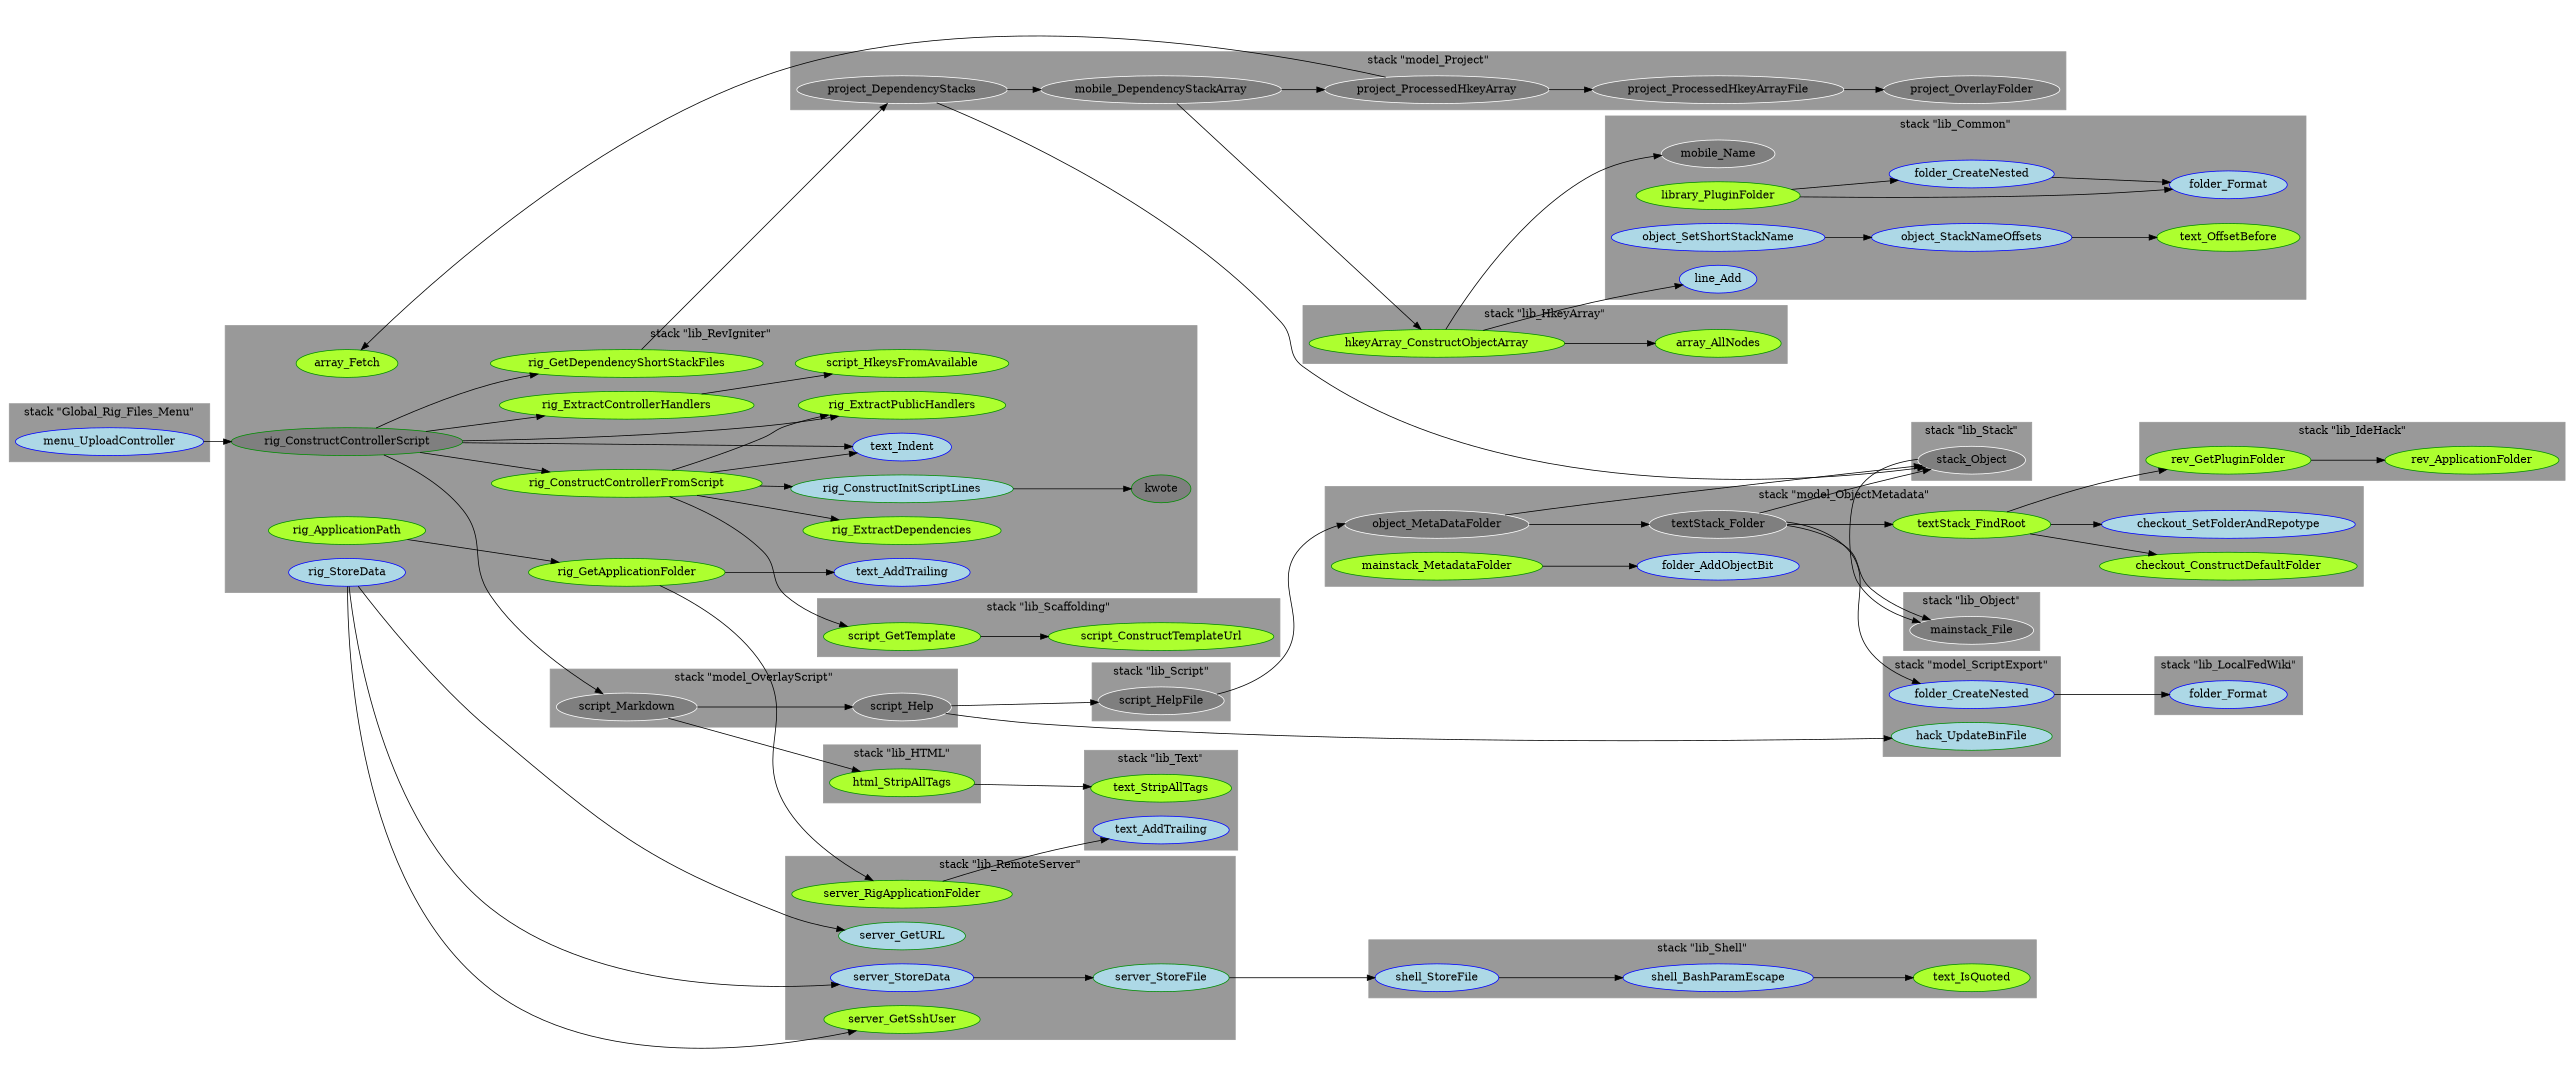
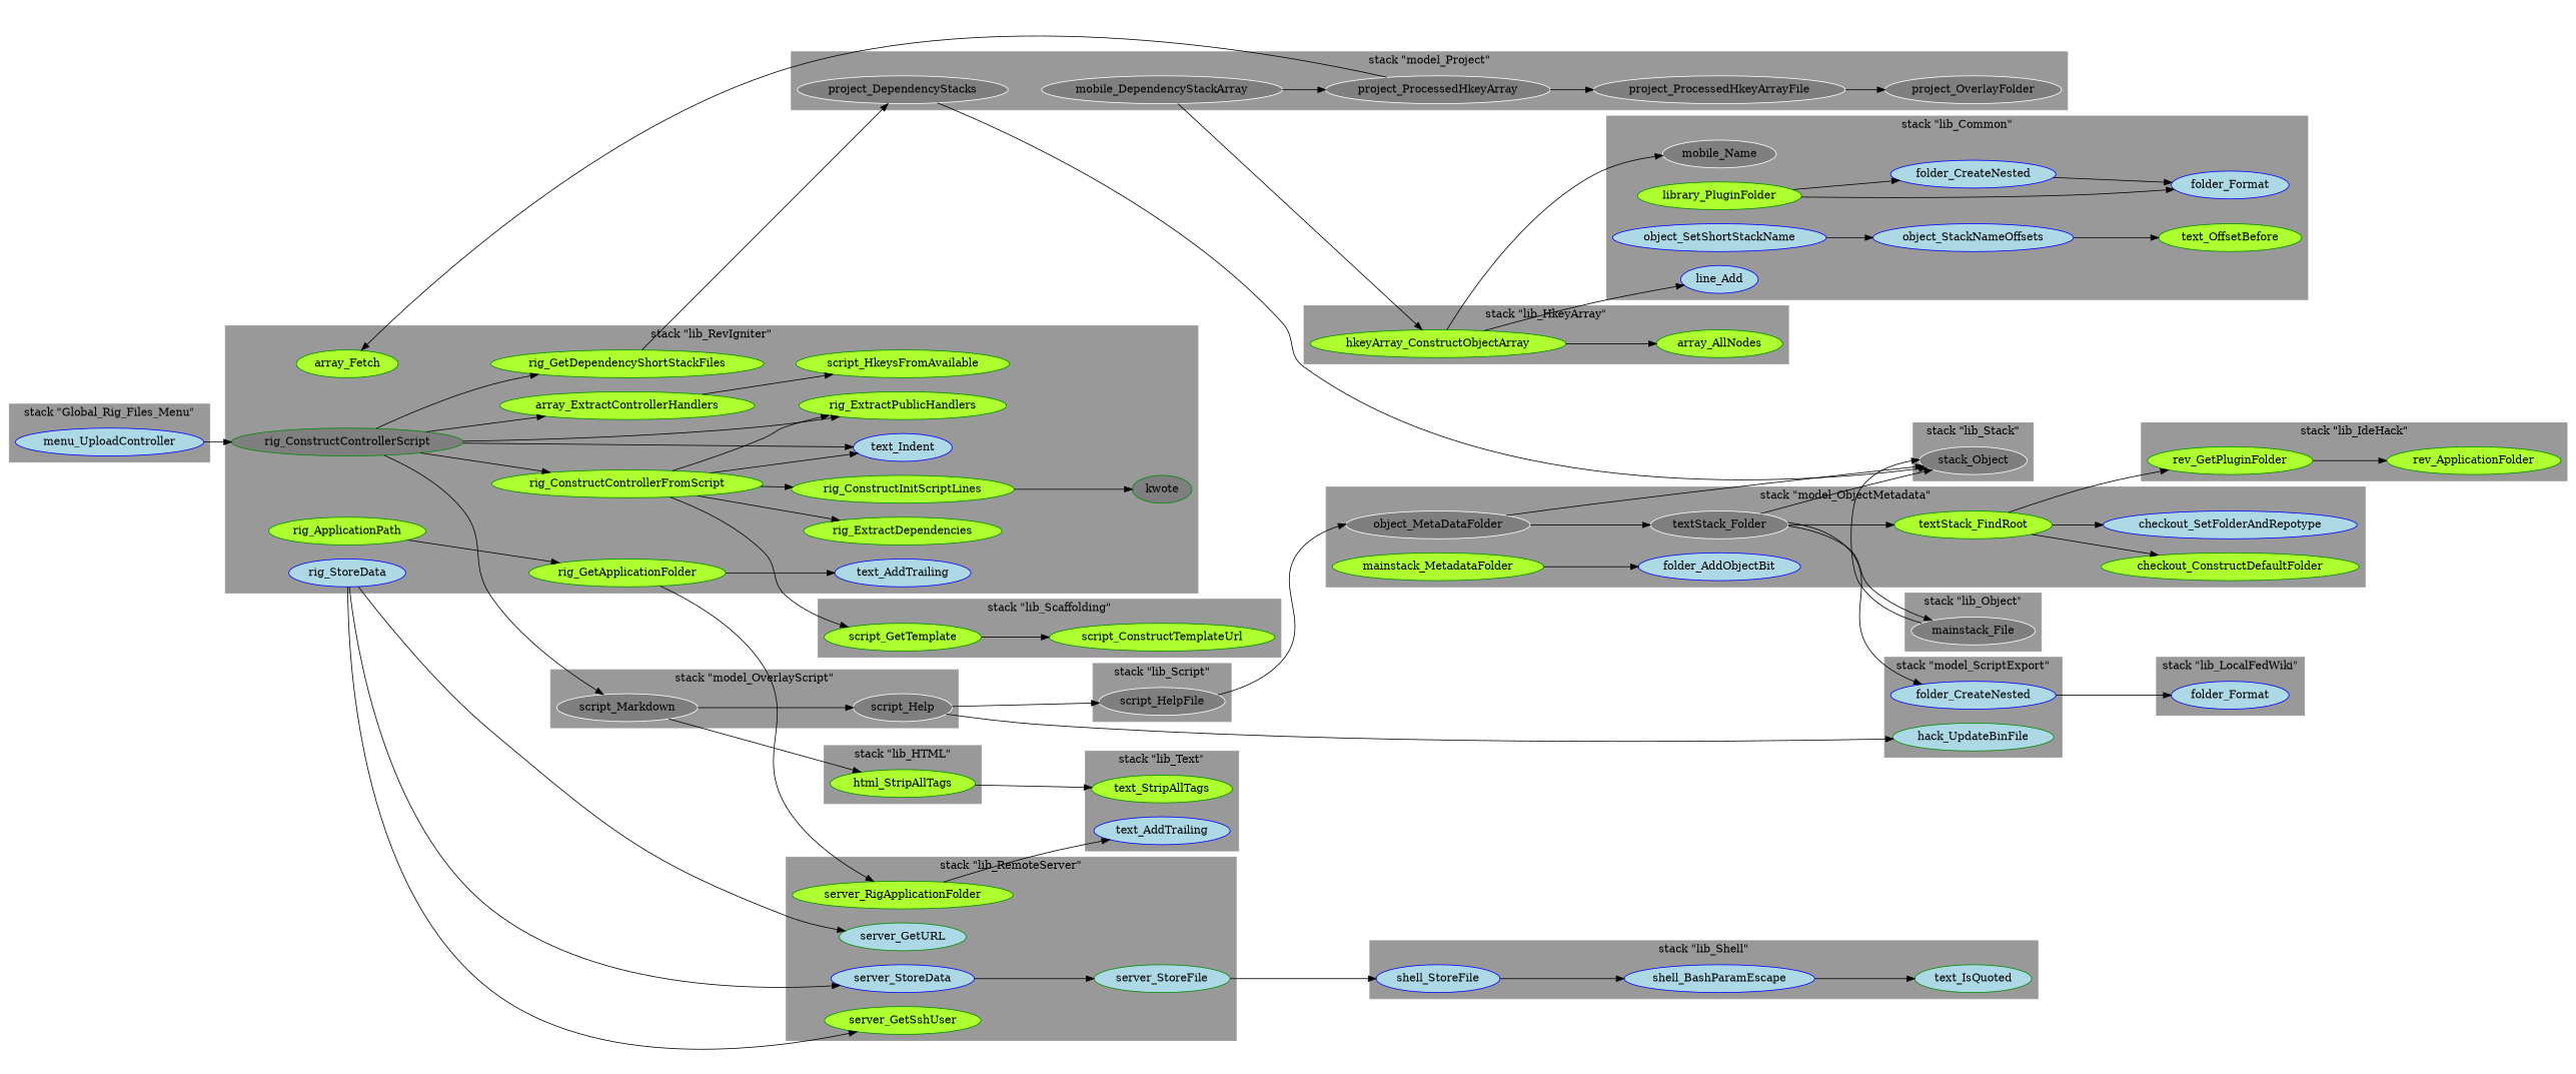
  digraph {
    clusterrank=true
    rankdir=LR
    node [color=Green4 fillcolor=GreenYellow style=filled]
    n1 [color=white fillcolor=grey50 label=mobile_DependencyStackArray]
    n2 [color=white fillcolor=grey50 label=project_ProcessedHkeyArray]
    n3 [color=white fillcolor=grey50 label=mainstack_File]
    n4 [color=white fillcolor=grey50 label=object_MetaDataFolder]
    n5 [color=white fillcolor=grey50 label=mobile_Name]
    n6 [color=white fillcolor=grey50 label=script_Markdown]
    n7 [color=white fillcolor=grey50 label=project_ProcessedHkeyArrayFile]
    n8 [color=white fillcolor=grey50 label=textStack_Folder]
    n9 [color=white fillcolor=grey50 label=project_OverlayFolder]
    n10 [color=white fillcolor=grey50 label=stack_Object]
    n11 [color=white fillcolor=grey50 label=script_HelpFile]
    n12 [color=white fillcolor=grey50 label=project_DependencyStacks]
    n13 [color=white fillcolor=grey50 label=script_Help]
    n14 [label=html_StripAllTags]
    n15 [label=server_GetSshUser]
    n16 [label=rig_ApplicationPath]
    n17 [label=script_ConstructTemplateUrl]
    n18 [label=rig_GetDependencyShortStackFiles]
    n19 [fillcolor=grey50 label=kwote]
    n20 [label=hkeyArray_ConstructObjectArray]
    n21 [fillcolor=LightBlue label=server_GetURL]
    n22 [label=text_OffsetBefore]
-   n23 [label=text_IsQuoted]
+   n23 [fillcolor=LightBlue label=text_IsQuoted]
    n24 [label=server_RigApplicationFolder]
    n25 [label=script_HkeysFromAvailable]
    n26 [label=textStack_FindRoot]
    n27 [label=script_GetTemplate]
    n28 [label=rig_ExtractDependencies]
    n29 [label=rig_ConstructControllerFromScript]
    n30 [label=mainstack_MetadataFolder]
    n31 [label=checkout_ConstructDefaultFolder]
    n32 [label=rev_GetPluginFolder]
    n33 [label=array_AllNodes]
    n34 [label=rig_ExtractPublicHandlers]
-   n35 [label=rig_ExtractControllerHandlers]
+   n35 [label=array_ExtractControllerHandlers]
    n36 [label=library_PluginFolder]
-   n37 [fillcolor=LightBlue label=rig_ConstructInitScriptLines]
+   n37 [label=rig_ConstructInitScriptLines]
    n38 [label=text_StripAllTags]
    n39 [label=rig_GetApplicationFolder]
    n40 [label=array_Fetch]
    n41 [label=rev_ApplicationFolder]
    n42 [fillcolor=grey50 label=rig_ConstructControllerScript]
    n43 [color=Blue fillcolor=LightBlue label=checkout_SetFolderAndRepotype]
    n44 [color=Blue fillcolor=LightBlue label=text_AddTrailing]
    n45 [color=Blue fillcolor=LightBlue label=folder_Format]
    n46 [color=Blue fillcolor=LightBlue label=shell_BashParamEscape]
    n47 [color=Blue fillcolor=LightBlue label=folder_Format]
    n48 [color=Blue fillcolor=LightBlue label=shell_StoreFile]
    n49 [color=Blue fillcolor=LightBlue label=folder_AddObjectBit]
    n50 [color=Blue fillcolor=LightBlue label=server_StoreData]
    n51 [fillcolor=LightBlue label=server_StoreFile]
    n52 [color=Blue fillcolor=LightBlue label=folder_CreateNested]
    n53 [color=Blue fillcolor=LightBlue label=folder_CreateNested]
    n54 [color=Blue fillcolor=LightBlue label=menu_UploadController]
    n55 [color=Blue fillcolor=LightBlue label=object_SetShortStackName]
    n56 [color=Blue fillcolor=LightBlue label=object_StackNameOffsets]
    n57 [color=Blue fillcolor=LightBlue label=line_Add]
    n58 [fillcolor=LightBlue label=hack_UpdateBinFile]
    n59 [color=Blue fillcolor=LightBlue label=text_Indent]
    n60 [color=Blue fillcolor=LightBlue label=text_AddTrailing]
    n61 [color=Blue fillcolor=LightBlue label=rig_StoreData]
    subgraph sub_1 {
      n1
      n2
      n3
      n4
      n5
      n6
      n7
      n8
      n9
      n10
      n11
      n12
      n13
    }
    subgraph sub_2 {
      n14
      n15
      n16
      n17
      n18
      n19
      n20
      n21
      n22
      n23
      n24
      n25
      n26
      n27
      n28
      n29
      n30
      n31
      n32
      n33
      n34
      n35
      n36
      n37
      n38
      n39
      n40
      n41
      n42
    }
    subgraph sub_3 {
      n43
      n44
      n45
      n46
      n47
      n48
      n49
      n50
      n51
      n52
      n53
      n54
      n55
      n56
      n57
      n58
      n59
      n60
      n61
    }
    subgraph cluster_4 {
      color=grey60
      fillcolor=grey60
      label="stack \"Global_Rig_Files_Menu\""
      style=filled
      n54
    }
    subgraph cluster_5 {
      color=grey60
      fillcolor=grey60
      label="stack \"lib_Common\""
      style=filled
      n5
      n22
      n36
      n47
      n52
      n55
      n56
      n57
    }
    subgraph cluster_6 {
      color=grey60
      fillcolor=grey60
      label="stack \"lib_HkeyArray\""
      style=filled
      n20
      n33
    }
    subgraph cluster_7 {
      color=grey60
      fillcolor=grey60
      label="stack \"lib_HTML\""
      style=filled
      n14
    }
    subgraph cluster_8 {
      color=grey60
      fillcolor=grey60
      label="stack \"lib_IdeHack\""
      style=filled
      n32
      n41
    }
    subgraph cluster_9 {
      color=grey60
      fillcolor=grey60
      label="stack \"lib_LocalFedWiki\""
      style=filled
      n45
    }
    subgraph cluster_10 {
      color=grey60
      fillcolor=grey60
      label="stack \"lib_Object\""
      style=filled
      n3
    }
    subgraph cluster_11 {
      color=grey60
      fillcolor=grey60
      label="stack \"lib_RemoteServer\""
      style=filled
      n15
      n21
      n24
      n50
      n51
    }
    subgraph cluster_12 {
      color=grey60
      fillcolor=grey60
      label="stack \"lib_RevIgniter\""
      style=filled
      n16
      n18
      n19
      n25
      n28
      n29
      n34
      n35
      n37
      n39
      n40
      n42
      n44
      n59
      n61
    }
    subgraph cluster_13 {
      color=grey60
      fillcolor=grey60
      label="stack \"lib_Scaffolding\""
      style=filled
      n17
      n27
    }
    subgraph cluster_14 {
      color=grey60
      fillcolor=grey60
      label="stack \"lib_Script\""
      style=filled
      n11
    }
    subgraph cluster_15 {
      color=grey60
      fillcolor=grey60
      label="stack \"lib_Shell\""
      style=filled
      n23
      n46
      n48
    }
    subgraph cluster_16 {
      color=grey60
      fillcolor=grey60
      label="stack \"lib_Stack\""
      style=filled
      n10
    }
    subgraph cluster_17 {
      color=grey60
      fillcolor=grey60
      label="stack \"lib_Text\""
      style=filled
      n38
      n60
    }
    subgraph cluster_18 {
      color=grey60
      fillcolor=grey60
      label="stack \"model_ObjectMetadata\""
      style=filled
      n4
      n8
      n26
      n30
      n31
      n43
      n49
    }
    subgraph cluster_19 {
      color=grey60
      fillcolor=grey60
      label="stack \"model_OverlayScript\""
      style=filled
      n6
      n13
    }
    subgraph cluster_20 {
      color=grey60
      fillcolor=grey60
      label="stack \"model_Project\""
      style=filled
      n1
      n2
      n7
      n9
      n12
    }
    subgraph cluster_21 {
      color=grey60
      fillcolor=grey60
      label="stack \"model_ScriptExport\""
      style=filled
      n53
      n58
    }
    n1 -> n2
    n1 -> n20
    n2 -> n7
    n2 -> n40
-   n10 -> n3
+   n3 -> n10
    n4 -> n8
    n4 -> n10
    n6 -> n13
    n6 -> n14
    n7 -> n9
    n8 -> n3
    n8 -> n10
    n8 -> n26
    n8 -> n53
    n11 -> n4
-   n12 -> n1
    n12 -> n10
    n13 -> n11
    n13 -> n58
    n14 -> n38
    n16 -> n39
    n18 -> n12
    n20 -> n5
    n20 -> n33
    n20 -> n57
    n24 -> n60
    n26 -> n31
    n26 -> n32
    n26 -> n43
    n27 -> n17
    n29 -> n27
    n29 -> n28
    n29 -> n34
    n29 -> n37
    n29 -> n59
    n30 -> n49
    n32 -> n41
    n35 -> n25
    n36 -> n47
    n36 -> n52
    n37 -> n19
    n39 -> n24
    n39 -> n44
    n42 -> n6
    n42 -> n18
    n42 -> n29
    n42 -> n34
    n42 -> n35
    n42 -> n59
    n46 -> n23
    n48 -> n46
    n50 -> n51
    n51 -> n48
    n52 -> n47
    n53 -> n45
    n54 -> n42
    n55 -> n56
    n56 -> n22
    n61 -> n15
    n61 -> n21
    n61 -> n50
  }
